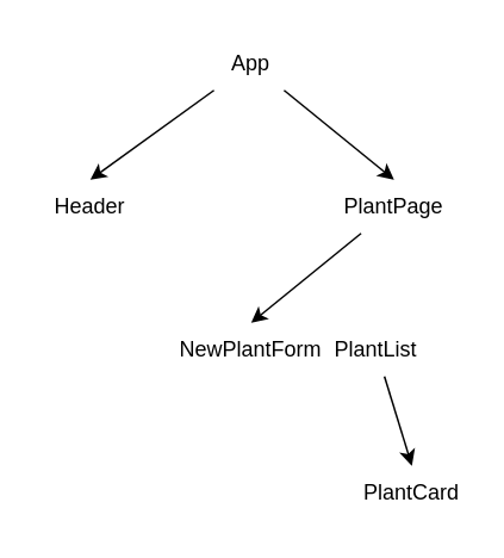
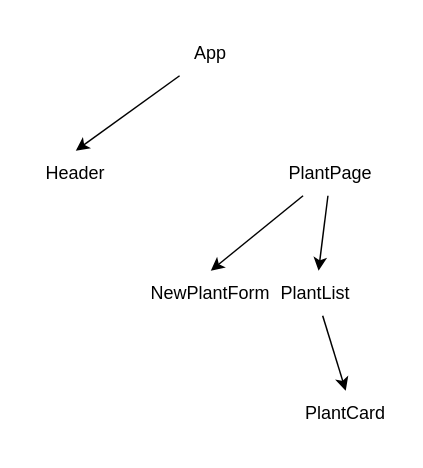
  <mxCell id="0" />
  <mxCell id="1" parent="0" />
  <mxCell id="2" style="edgeStyle=none;html=1;entryX=0.5;entryY=0;entryDx=0;entryDy=0;" edge="1" parent="1" source="4" target="5"><mxGeometry relative="1" as="geometry" /></mxCell>
- <mxCell id="3" style="edgeStyle=none;html=1;entryX=0.5;entryY=0;entryDx=0;entryDy=0;" edge="1" parent="1" source="4" target="8"><mxGeometry relative="1" as="geometry" /></mxCell>
  <mxCell id="4" value="App" style="text;html=1;align=center;verticalAlign=middle;whiteSpace=wrap;rounded=0;" vertex="1" parent="1"><mxGeometry x="110" y="20" width="60" height="30" as="geometry" /></mxCell>
  <mxCell id="5" value="Header" style="text;html=1;align=center;verticalAlign=middle;whiteSpace=wrap;rounded=0;" vertex="1" parent="1"><mxGeometry x="20" y="100" width="60" height="30" as="geometry" /></mxCell>
  <mxCell id="6" style="edgeStyle=none;html=1;entryX=0.5;entryY=0;entryDx=0;entryDy=0;" edge="1" parent="1" source="8" target="9"><mxGeometry relative="1" as="geometry" /></mxCell>
+ <mxCell id="7" style="edgeStyle=none;html=1;" edge="1" parent="1" source="8" target="11"><mxGeometry relative="1" as="geometry" /></mxCell>
  <mxCell id="8" value="PlantPage" style="text;html=1;align=center;verticalAlign=middle;whiteSpace=wrap;rounded=0;" vertex="1" parent="1"><mxGeometry x="190" y="100" width="60" height="30" as="geometry" /></mxCell>
  <mxCell id="9" value="NewPlantForm" style="text;html=1;align=center;verticalAlign=middle;whiteSpace=wrap;rounded=0;" vertex="1" parent="1"><mxGeometry x="110" y="180" width="60" height="30" as="geometry" /></mxCell>
  <mxCell id="10" style="edgeStyle=none;html=1;entryX=0.5;entryY=0;entryDx=0;entryDy=0;" edge="1" parent="1" source="11" target="12"><mxGeometry relative="1" as="geometry" /></mxCell>
  <mxCell id="11" value="PlantList" style="text;html=1;align=center;verticalAlign=middle;whiteSpace=wrap;rounded=0;" vertex="1" parent="1"><mxGeometry x="180" y="180" width="60" height="30" as="geometry" /></mxCell>
  <mxCell id="12" value="PlantCard" style="text;html=1;align=center;verticalAlign=middle;whiteSpace=wrap;rounded=0;" vertex="1" parent="1"><mxGeometry x="200" y="260" width="60" height="30" as="geometry" /></mxCell>
